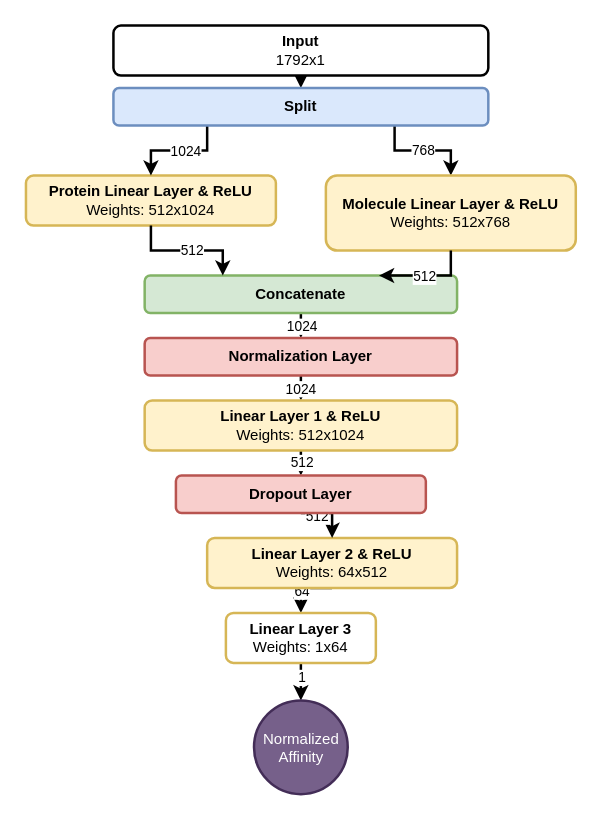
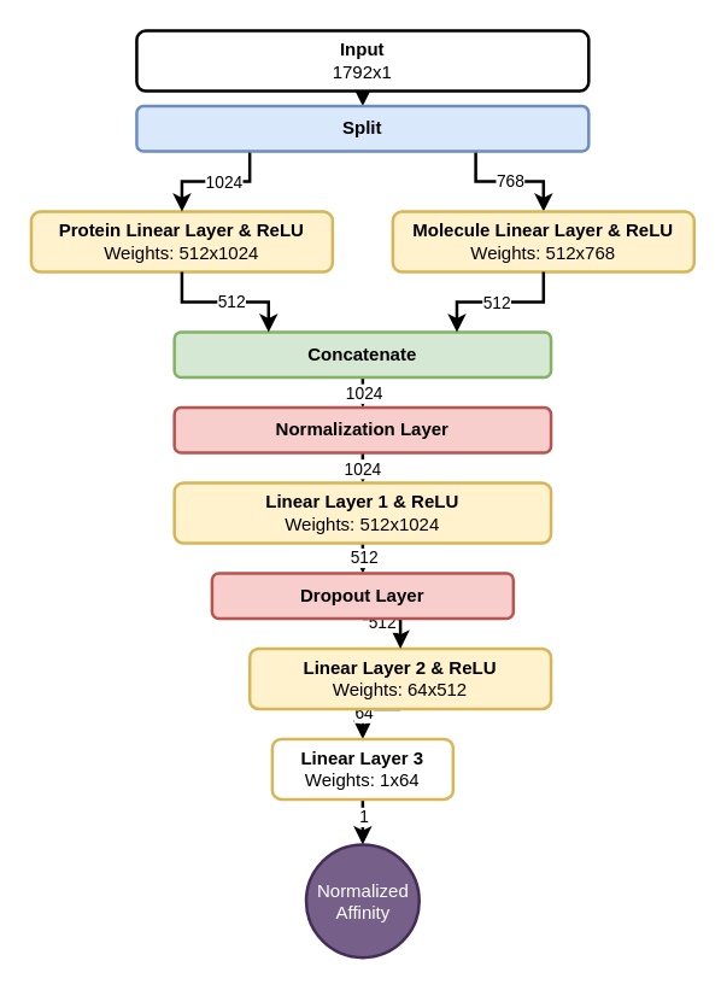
  <mxCell id="0" />
  <mxCell id="1" parent="0" />
  <mxCell id="2" value="&lt;b&gt;Protein Linear Layer &amp;amp; ReLU&lt;br&gt;&lt;/b&gt;Weights: 512x1024" style="rounded=1;whiteSpace=wrap;html=1;strokeWidth=2;fillColor=#fff2cc;strokeColor=#d6b656;" vertex="1" parent="1"><mxGeometry x="20" y="140" width="200" height="40" as="geometry" /></mxCell>
  <mxCell id="3" style="edgeStyle=orthogonalEdgeStyle;rounded=0;orthogonalLoop=1;jettySize=auto;html=1;exitX=0.5;exitY=1;exitDx=0;exitDy=0;entryX=0.5;entryY=0;entryDx=0;entryDy=0;strokeWidth=2;" edge="1" parent="1" source="4" target="9"><mxGeometry relative="1" as="geometry" /></mxCell>
  <mxCell id="4" value="&lt;b&gt;Input&lt;/b&gt;&lt;br&gt;1792x1" style="rounded=1;whiteSpace=wrap;html=1;strokeWidth=2;" vertex="1" parent="1"><mxGeometry x="90" y="20" width="300" height="40" as="geometry" /></mxCell>
  <mxCell id="5" style="edgeStyle=orthogonalEdgeStyle;rounded=0;orthogonalLoop=1;jettySize=auto;html=1;exitX=0.25;exitY=1;exitDx=0;exitDy=0;entryX=0.5;entryY=0;entryDx=0;entryDy=0;strokeWidth=2;" edge="1" parent="1" source="9" target="2"><mxGeometry relative="1" as="geometry" /></mxCell>
  <mxCell id="6" value="1024" style="edgeLabel;html=1;align=center;verticalAlign=middle;resizable=0;points=[];" vertex="1" connectable="0" parent="5"><mxGeometry x="0.09" relative="1" as="geometry"><mxPoint x="8" as="offset" /></mxGeometry></mxCell>
  <mxCell id="7" style="edgeStyle=orthogonalEdgeStyle;rounded=0;orthogonalLoop=1;jettySize=auto;html=1;exitX=0.75;exitY=1;exitDx=0;exitDy=0;strokeWidth=2;" edge="1" parent="1" source="9" target="10"><mxGeometry relative="1" as="geometry" /></mxCell>
  <mxCell id="8" value="768" style="edgeLabel;html=1;align=center;verticalAlign=middle;resizable=0;points=[];" vertex="1" connectable="0" parent="7"><mxGeometry x="-0.088" y="1" relative="1" as="geometry"><mxPoint x="3" as="offset" /></mxGeometry></mxCell>
  <mxCell id="9" value="&lt;b&gt;Split&lt;/b&gt;" style="rounded=1;whiteSpace=wrap;html=1;strokeWidth=2;fillColor=#dae8fc;strokeColor=#6c8ebf;" vertex="1" parent="1"><mxGeometry x="90" y="70" width="300" height="30" as="geometry" /></mxCell>
- <mxCell id="10" value="&lt;b&gt;Molecule Linear Layer &amp;amp; ReLU&lt;br&gt;&lt;/b&gt;Weights: 512x768" style="rounded=1;whiteSpace=wrap;html=1;strokeWidth=2;fillColor=#fff2cc;strokeColor=#d6b656;" vertex="1" parent="1"><mxGeometry x="260" y="140" width="200" height="60" as="geometry" /></mxCell>
+ <mxCell id="10" value="&lt;b&gt;Molecule Linear Layer &amp;amp; ReLU&lt;br&gt;&lt;/b&gt;Weights: 512x768" style="rounded=1;whiteSpace=wrap;html=1;strokeWidth=2;fillColor=#fff2cc;strokeColor=#d6b656;" vertex="1" parent="1"><mxGeometry x="260" y="140" width="200" height="40" as="geometry" /></mxCell>
  <mxCell id="11" style="edgeStyle=orthogonalEdgeStyle;rounded=0;orthogonalLoop=1;jettySize=auto;html=1;exitX=0.5;exitY=1;exitDx=0;exitDy=0;entryX=0.5;entryY=0;entryDx=0;entryDy=0;strokeWidth=2;" edge="1" parent="1" source="13" target="20"><mxGeometry relative="1" as="geometry" /></mxCell>
  <mxCell id="12" value="1024" style="edgeLabel;html=1;align=center;verticalAlign=middle;resizable=0;points=[];" vertex="1" connectable="0" parent="11"><mxGeometry x="-0.143" y="-1" relative="1" as="geometry"><mxPoint x="1" y="1" as="offset" /></mxGeometry></mxCell>
  <mxCell id="13" value="&lt;b&gt;Concatenate&lt;/b&gt;" style="rounded=1;whiteSpace=wrap;html=1;strokeWidth=2;fillColor=#d5e8d4;strokeColor=#82b366;" vertex="1" parent="1"><mxGeometry x="115" y="220" width="250" height="30" as="geometry" /></mxCell>
  <mxCell id="14" style="edgeStyle=orthogonalEdgeStyle;rounded=0;orthogonalLoop=1;jettySize=auto;html=1;exitX=0.5;exitY=1;exitDx=0;exitDy=0;entryX=0.75;entryY=0;entryDx=0;entryDy=0;strokeWidth=2;" edge="1" parent="1" source="10" target="13"><mxGeometry relative="1" as="geometry"><mxPoint x="335" y="220" as="sourcePoint" /></mxGeometry></mxCell>
  <mxCell id="15" value="512" style="edgeLabel;html=1;align=center;verticalAlign=middle;resizable=0;points=[];" vertex="1" connectable="0" parent="14"><mxGeometry x="-0.004" relative="1" as="geometry"><mxPoint x="-3" as="offset" /></mxGeometry></mxCell>
  <mxCell id="16" style="edgeStyle=orthogonalEdgeStyle;rounded=0;orthogonalLoop=1;jettySize=auto;html=1;exitX=0.5;exitY=1;exitDx=0;exitDy=0;entryX=0.25;entryY=0;entryDx=0;entryDy=0;strokeWidth=2;" edge="1" parent="1" source="2" target="13"><mxGeometry relative="1" as="geometry"><mxPoint x="145" y="220" as="sourcePoint" /></mxGeometry></mxCell>
  <mxCell id="17" value="512" style="edgeLabel;html=1;align=center;verticalAlign=middle;resizable=0;points=[];" vertex="1" connectable="0" parent="16"><mxGeometry x="-0.046" y="1" relative="1" as="geometry"><mxPoint x="5" as="offset" /></mxGeometry></mxCell>
  <mxCell id="18" style="edgeStyle=orthogonalEdgeStyle;rounded=0;orthogonalLoop=1;jettySize=auto;html=1;exitX=0.5;exitY=1;exitDx=0;exitDy=0;strokeWidth=2;entryX=0.5;entryY=0;entryDx=0;entryDy=0;" edge="1" parent="1" source="20" target="24"><mxGeometry relative="1" as="geometry"><mxPoint x="240" y="380" as="targetPoint" /></mxGeometry></mxCell>
  <mxCell id="19" value="1024" style="edgeLabel;html=1;align=center;verticalAlign=middle;resizable=0;points=[];" vertex="1" connectable="0" parent="18"><mxGeometry x="-0.048" y="-1" relative="1" as="geometry"><mxPoint as="offset" /></mxGeometry></mxCell>
  <mxCell id="20" value="&lt;b&gt;Normalization Layer&lt;/b&gt;" style="rounded=1;whiteSpace=wrap;html=1;strokeWidth=2;fillColor=#f8cecc;strokeColor=#b85450;" vertex="1" parent="1"><mxGeometry x="115" y="270" width="250" height="30" as="geometry" /></mxCell>
  <mxCell id="21" style="edgeStyle=orthogonalEdgeStyle;rounded=0;orthogonalLoop=1;jettySize=auto;html=1;exitX=0.5;exitY=1;exitDx=0;exitDy=0;" edge="1" parent="1" source="20" target="20"><mxGeometry relative="1" as="geometry" /></mxCell>
  <mxCell id="22" style="edgeStyle=orthogonalEdgeStyle;rounded=0;orthogonalLoop=1;jettySize=auto;html=1;exitX=0.5;exitY=1;exitDx=0;exitDy=0;strokeWidth=2;entryX=0.5;entryY=0;entryDx=0;entryDy=0;" edge="1" parent="1" source="24" target="33"><mxGeometry relative="1" as="geometry"><mxPoint x="240" y="410" as="targetPoint" /></mxGeometry></mxCell>
  <mxCell id="23" value="512" style="edgeLabel;html=1;align=center;verticalAlign=middle;resizable=0;points=[];" vertex="1" connectable="0" parent="22"><mxGeometry x="-0.095" y="-1" relative="1" as="geometry"><mxPoint x="1" as="offset" /></mxGeometry></mxCell>
  <mxCell id="24" value="&lt;b&gt;Linear Layer 1 &amp;amp; ReLU&lt;br&gt;&lt;/b&gt;Weights: 512x1024" style="rounded=1;whiteSpace=wrap;html=1;strokeWidth=2;fillColor=#fff2cc;strokeColor=#d6b656;" vertex="1" parent="1"><mxGeometry x="115" y="320" width="250" height="40" as="geometry" /></mxCell>
  <mxCell id="25" style="edgeStyle=orthogonalEdgeStyle;rounded=0;orthogonalLoop=1;jettySize=auto;html=1;exitX=0.5;exitY=1;exitDx=0;exitDy=0;entryX=0.5;entryY=0;entryDx=0;entryDy=0;strokeWidth=2;" edge="1" parent="1" source="27" target="30"><mxGeometry relative="1" as="geometry" /></mxCell>
  <mxCell id="26" value="64" style="edgeLabel;html=1;align=center;verticalAlign=middle;resizable=0;points=[];" vertex="1" connectable="0" parent="25"><mxGeometry x="0.014" y="2" relative="1" as="geometry"><mxPoint x="-2" as="offset" /></mxGeometry></mxCell>
  <mxCell id="27" value="&lt;b&gt;Linear Layer 2 &amp;amp; ReLU&lt;br&gt;&lt;/b&gt;Weights: 64x512" style="rounded=1;whiteSpace=wrap;html=1;strokeWidth=2;fillColor=#fff2cc;strokeColor=#d6b656;" vertex="1" parent="1"><mxGeometry x="165" y="430" width="200" height="40" as="geometry" /></mxCell>
  <mxCell id="28" style="edgeStyle=orthogonalEdgeStyle;rounded=0;orthogonalLoop=1;jettySize=auto;html=1;exitX=0.5;exitY=1;exitDx=0;exitDy=0;strokeWidth=2;entryX=0.5;entryY=0;entryDx=0;entryDy=0;" edge="1" parent="1" source="30" target="34"><mxGeometry relative="1" as="geometry"><mxPoint x="240" y="550" as="targetPoint" /></mxGeometry></mxCell>
  <mxCell id="29" value="1" style="edgeLabel;html=1;align=center;verticalAlign=middle;resizable=0;points=[];" vertex="1" connectable="0" parent="28"><mxGeometry x="-0.285" y="-1" relative="1" as="geometry"><mxPoint x="1" as="offset" /></mxGeometry></mxCell>
  <mxCell id="30" value="&lt;b&gt;Linear Layer 3&lt;br&gt;&lt;/b&gt;Weights: 1x64" style="rounded=1;whiteSpace=wrap;html=1;strokeWidth=2;fillColor=#ffffff;strokeColor=#d6b656;" vertex="1" parent="1"><mxGeometry x="180" y="490" width="120" height="40" as="geometry" /></mxCell>
  <mxCell id="31" style="edgeStyle=orthogonalEdgeStyle;rounded=0;orthogonalLoop=1;jettySize=auto;html=1;exitX=0.5;exitY=1;exitDx=0;exitDy=0;entryX=0.5;entryY=0;entryDx=0;entryDy=0;strokeWidth=2;" edge="1" parent="1" source="33" target="27"><mxGeometry relative="1" as="geometry" /></mxCell>
  <mxCell id="32" value="512" style="edgeLabel;html=1;align=center;verticalAlign=middle;resizable=0;points=[];" vertex="1" connectable="0" parent="31"><mxGeometry x="-0.36" y="2" relative="1" as="geometry"><mxPoint x="-2" y="4" as="offset" /></mxGeometry></mxCell>
  <mxCell id="33" value="&lt;b&gt;Dropout Layer&lt;/b&gt;" style="rounded=1;whiteSpace=wrap;html=1;strokeWidth=2;fillColor=#f8cecc;strokeColor=#b85450;" vertex="1" parent="1"><mxGeometry x="140" y="380" width="200" height="30" as="geometry" /></mxCell>
  <mxCell id="34" value="Normalized Affinity" style="ellipse;whiteSpace=wrap;html=1;aspect=fixed;strokeWidth=2;fillColor=#76608a;fontColor=#ffffff;strokeColor=#432D57;" vertex="1" parent="1"><mxGeometry x="202.5" y="560" width="75" height="75" as="geometry" /></mxCell>
